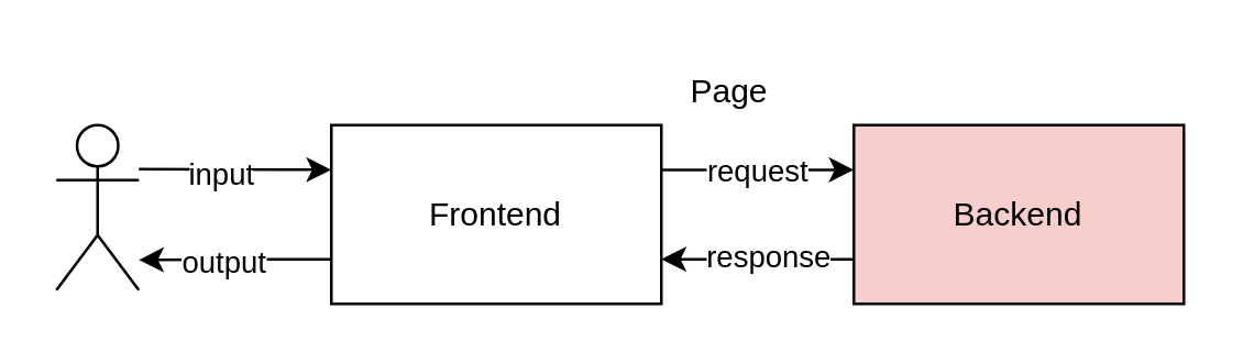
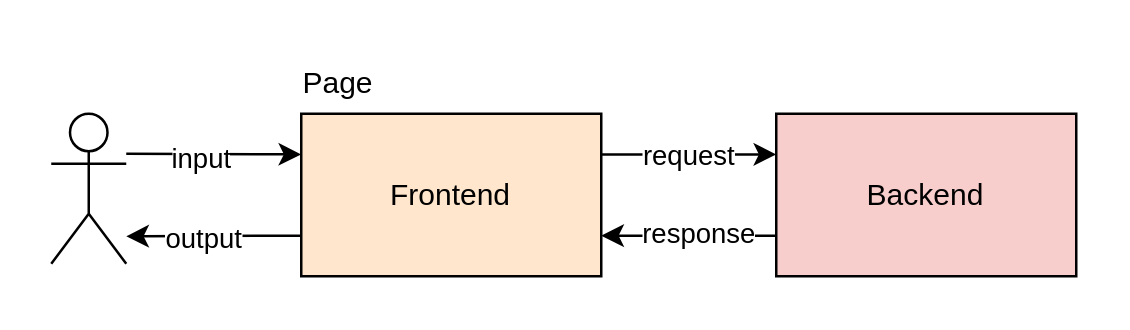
  <mxCell id="0" />
  <mxCell id="1" parent="0" />
- <mxCell id="2" value="Frontend" style="rounded=0;whiteSpace=wrap;html=1;" parent="1" vertex="1"><mxGeometry x="120" y="45" width="120" height="65" as="geometry" /></mxCell>
- <mxCell id="3" value="Page" style="text;html=1;strokeColor=none;fillColor=none;align=center;verticalAlign=middle;whiteSpace=wrap;rounded=0;" parent="1" vertex="1"><mxGeometry x="250" y="20" width="30" height="25" as="geometry" /></mxCell>
+ <mxCell id="2" value="Frontend" style="rounded=0;whiteSpace=wrap;html=1;fillColor=#ffe6cc;" parent="1" vertex="1"><mxGeometry x="120" y="45" width="120" height="65" as="geometry" /></mxCell>
+ <mxCell id="3" value="Page" style="text;html=1;strokeColor=none;fillColor=none;align=center;verticalAlign=middle;whiteSpace=wrap;rounded=0;" parent="1" vertex="1"><mxGeometry x="120" y="20" width="30" height="25" as="geometry" /></mxCell>
  <mxCell id="4" value="" style="shape=umlActor;verticalLabelPosition=bottom;verticalAlign=top;html=1;outlineConnect=0;" parent="1" vertex="1"><mxGeometry x="20" y="45" width="30" height="60" as="geometry" /></mxCell>
  <mxCell id="5" value="" style="endArrow=classic;html=1;rounded=0;entryX=0;entryY=0.25;entryDx=0;entryDy=0;" parent="1" target="2" edge="1"><mxGeometry width="50" height="50" relative="1" as="geometry"><mxPoint x="50" y="61" as="sourcePoint" /><mxPoint x="310" y="60" as="targetPoint" /></mxGeometry></mxCell>
  <mxCell id="6" value="input" style="edgeLabel;html=1;align=center;verticalAlign=middle;resizable=0;points=[];" parent="5" vertex="1" connectable="0"><mxGeometry x="-0.303" y="-1" relative="1" as="geometry"><mxPoint x="6" as="offset" /></mxGeometry></mxCell>
  <mxCell id="7" value="" style="endArrow=none;html=1;rounded=0;entryX=0;entryY=0.75;entryDx=0;entryDy=0;startArrow=classic;startFill=1;endFill=0;" parent="1" target="2" edge="1"><mxGeometry width="50" height="50" relative="1" as="geometry"><mxPoint x="50" y="94" as="sourcePoint" /><mxPoint x="120" y="90" as="targetPoint" /></mxGeometry></mxCell>
  <mxCell id="8" value="output" style="edgeLabel;html=1;align=center;verticalAlign=middle;resizable=0;points=[];" parent="7" vertex="1" connectable="0"><mxGeometry x="-0.303" y="-1" relative="1" as="geometry"><mxPoint x="6" as="offset" /></mxGeometry></mxCell>
  <mxCell id="9" value="" style="endArrow=classic;html=1;rounded=0;exitX=1;exitY=0.25;exitDx=0;exitDy=0;entryX=0;entryY=0.25;entryDx=0;entryDy=0;" parent="1" source="2" target="13" edge="1"><mxGeometry width="50" height="50" relative="1" as="geometry"><mxPoint x="250" y="90" as="sourcePoint" /><mxPoint x="300" y="40" as="targetPoint" /></mxGeometry></mxCell>
  <mxCell id="10" value="request" style="edgeLabel;html=1;align=center;verticalAlign=middle;resizable=0;points=[];" parent="9" vertex="1" connectable="0"><mxGeometry x="-0.04" relative="1" as="geometry"><mxPoint as="offset" /></mxGeometry></mxCell>
  <mxCell id="11" style="edgeStyle=orthogonalEdgeStyle;rounded=0;orthogonalLoop=1;jettySize=auto;html=1;entryX=1;entryY=0.75;entryDx=0;entryDy=0;exitX=0;exitY=0.75;exitDx=0;exitDy=0;" parent="1" source="13" target="2" edge="1"><mxGeometry relative="1" as="geometry" /></mxCell>
  <mxCell id="12" value="response" style="edgeLabel;html=1;align=center;verticalAlign=middle;resizable=0;points=[];" parent="11" vertex="1" connectable="0"><mxGeometry x="-0.097" y="-1" relative="1" as="geometry"><mxPoint as="offset" /></mxGeometry></mxCell>
  <mxCell id="13" value="Backend" style="rounded=0;whiteSpace=wrap;html=1;fillColor=#f8cecc;" parent="1" vertex="1"><mxGeometry x="310" y="45" width="120" height="65" as="geometry" /></mxCell>
